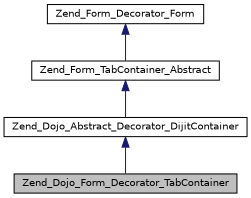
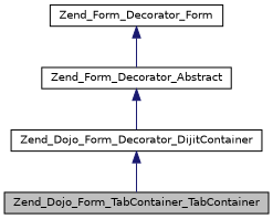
  digraph {
    node [color=black fillcolor=white fontname=Helvetica fontsize=10 shape=record style=filled]
    edge [color=midnightblue dir=back fontname=Helvetica fontsize=10 labelfontname=Helvetica labelfontsize=10 style=solid]
-   n1 [fillcolor=grey75 fontcolor=black height=0.2 label=Zend_Dojo_Form_Decorator_TabContainer width=0.4]
-   n2 [height=0.2 label=Zend_Dojo_Abstract_Decorator_DijitContainer width=0.4]
-   n3 [height=0.2 label=Zend_Form_TabContainer_Abstract width=0.4]
+   n1 [fillcolor=grey75 fontcolor=black height=0.2 label=Zend_Dojo_Form_TabContainer_TabContainer width=0.4]
+   n2 [height=0.2 label=Zend_Dojo_Form_Decorator_DijitContainer width=0.4]
+   n3 [height=0.2 label=Zend_Form_Decorator_Abstract width=0.4]
    n4 [height=0.2 label=Zend_Form_Decorator_Form width=0.4]
    n2 -> n1
    n3 -> n2
    n4 -> n3
  }
